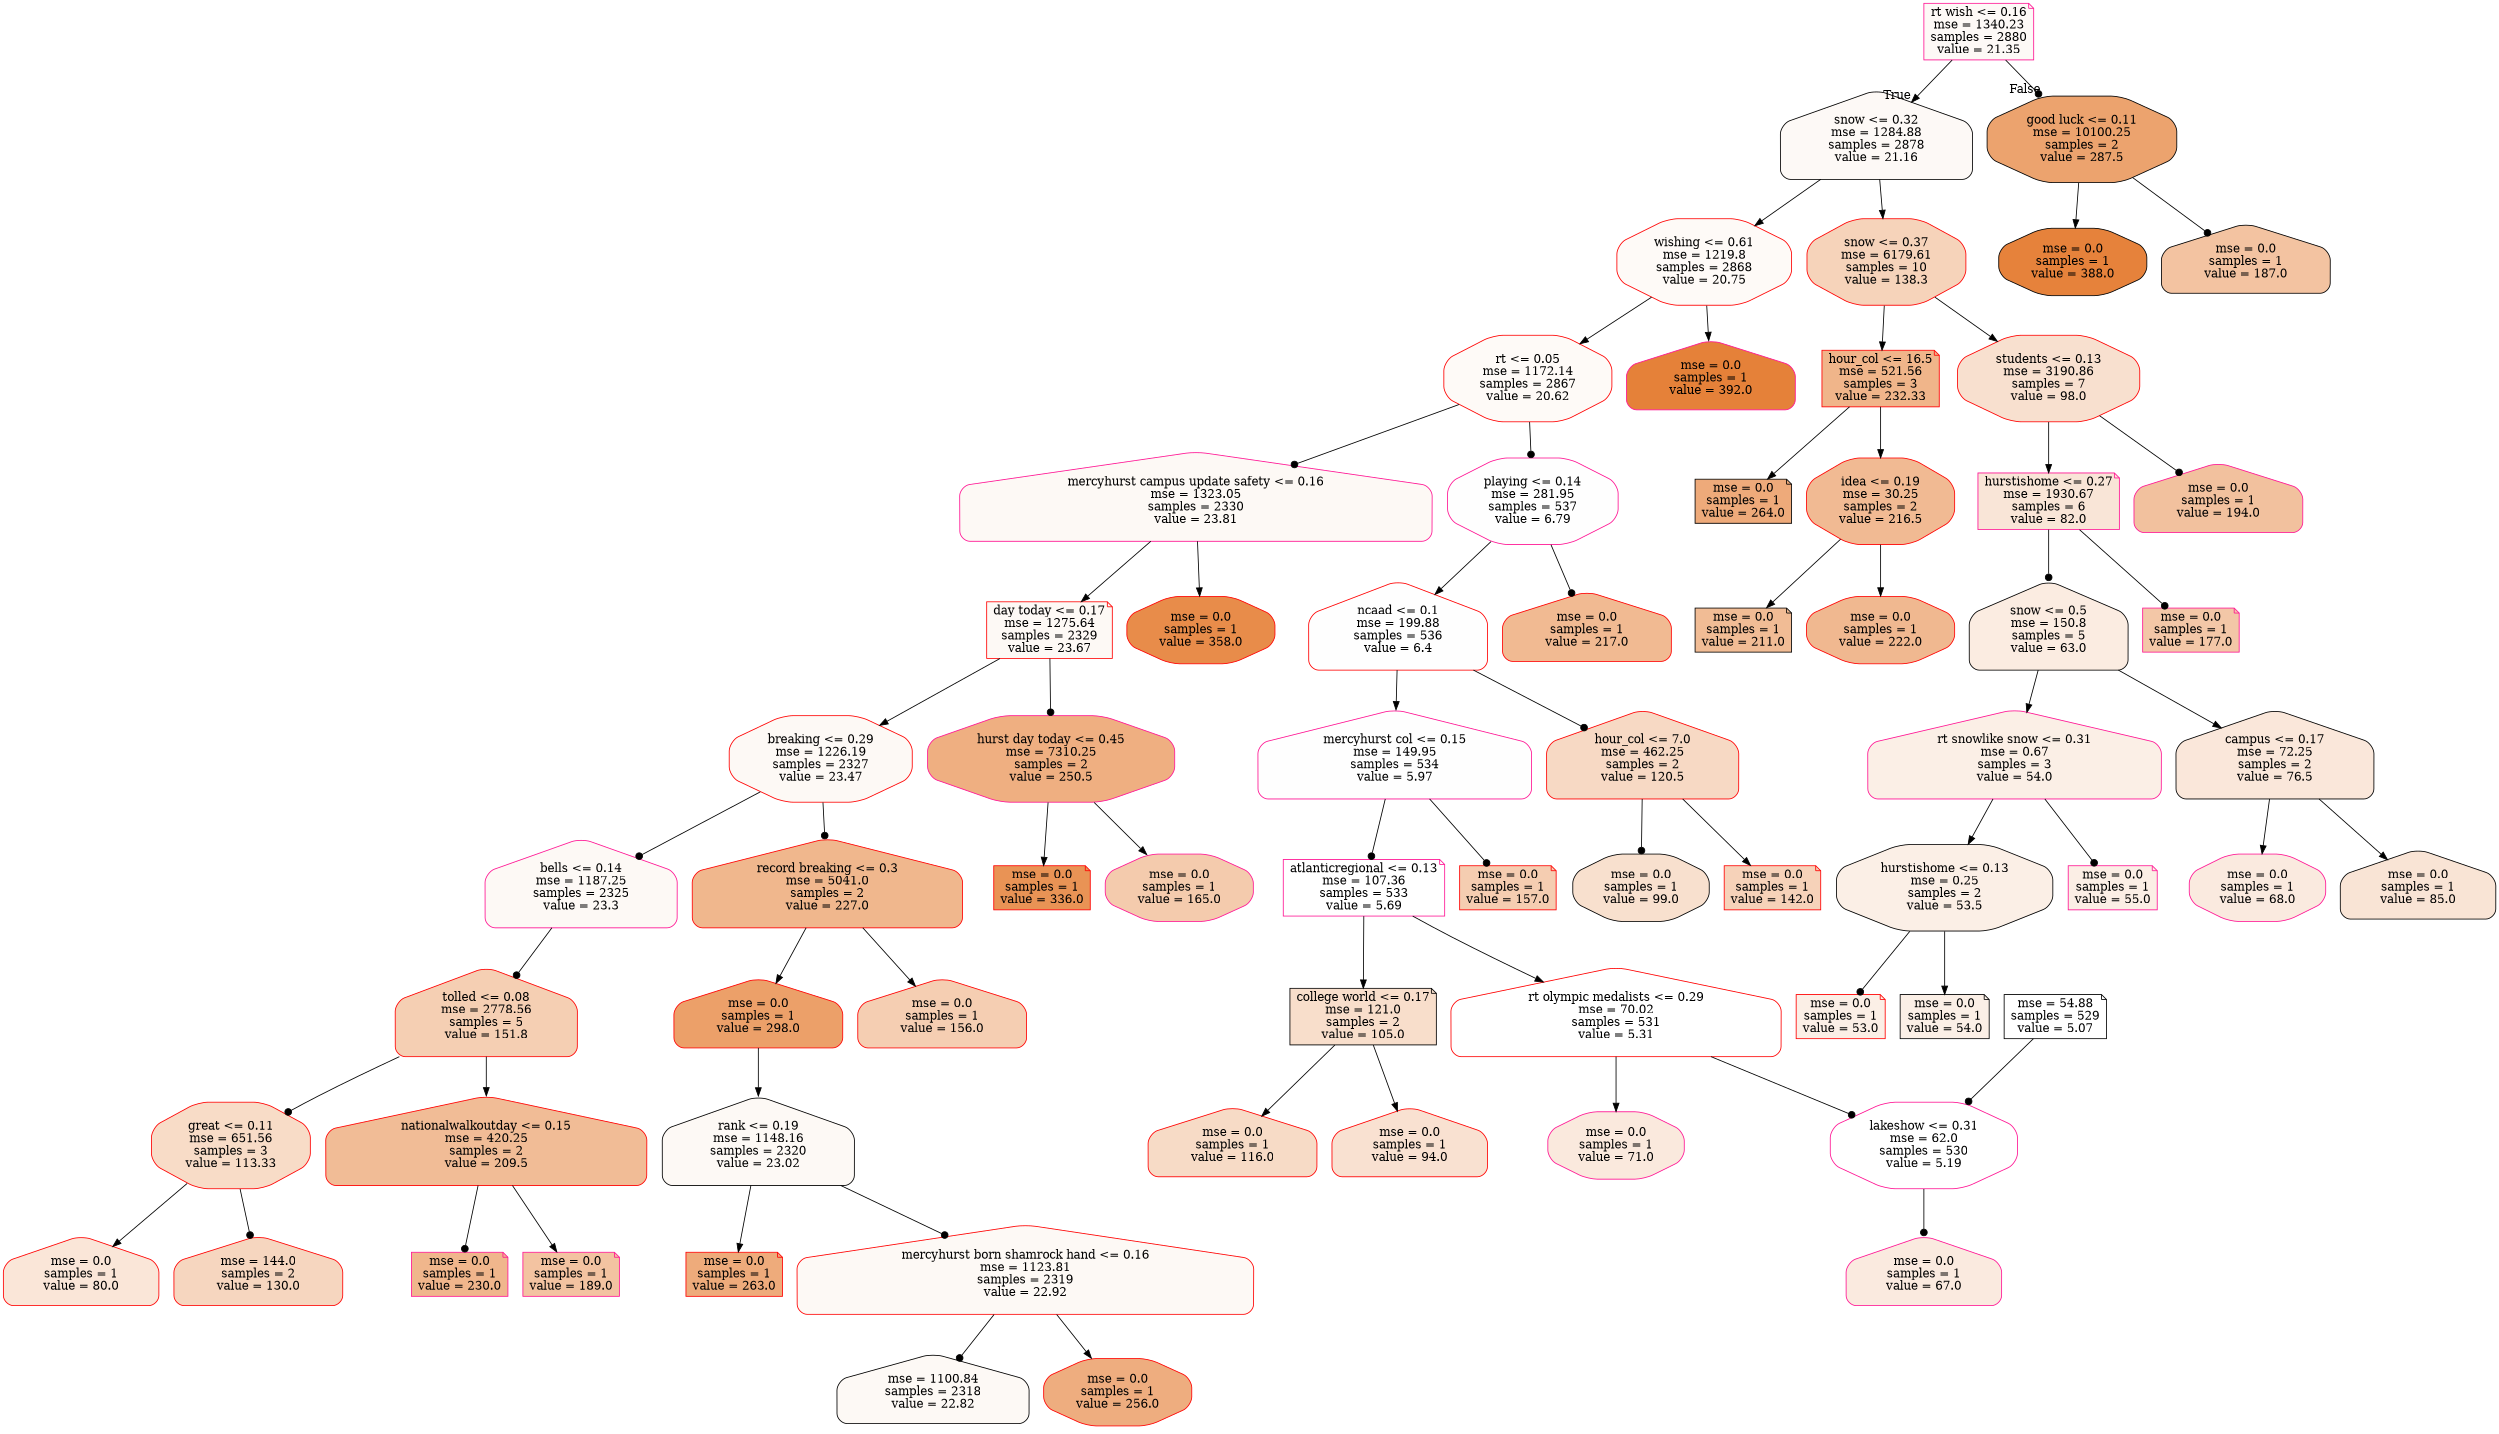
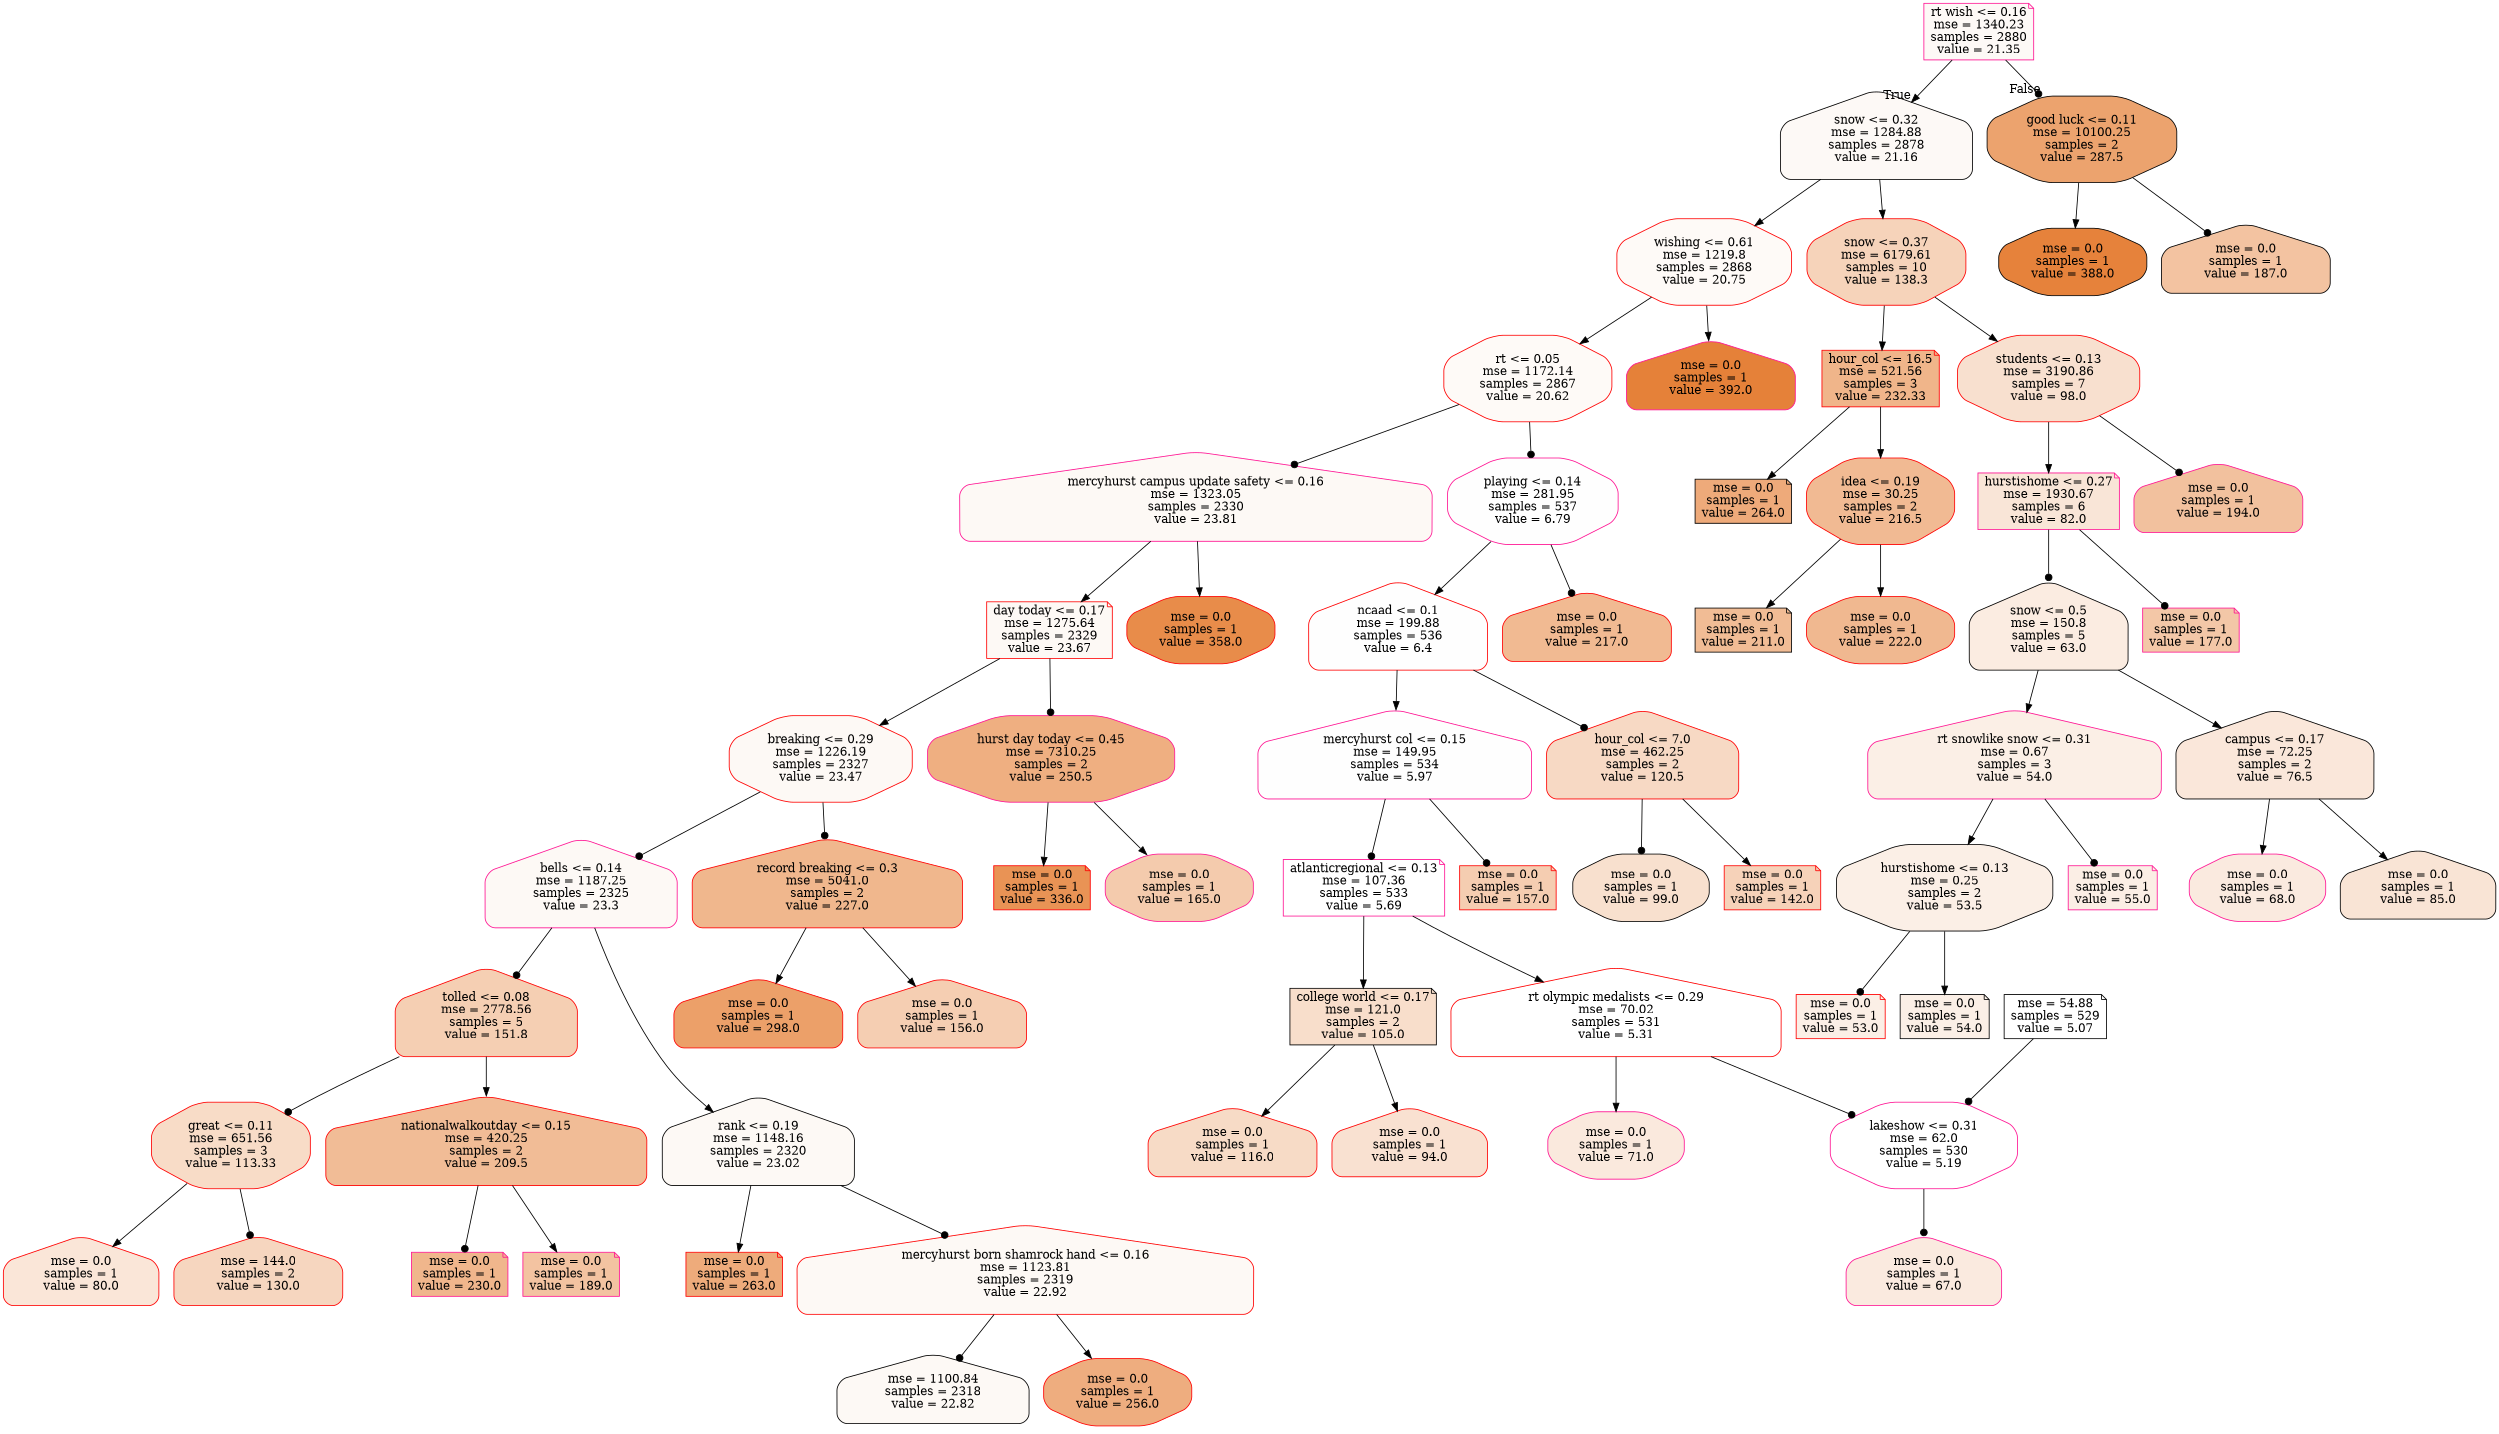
  digraph {
    fontname="DejaVu Serif"
    node [color=red fillcolor="#e581390c" fontname="DejaVu Serif" shape=house style="filled, rounded"]
    edge [arrowhead=normal fontname="DejaVu Serif"]
    n1 [color=deeppink fillcolor="#e581390b" label="rt wish <= 0.16\nmse = 1340.23\nsamples = 2880\nvalue = 21.35" shape=note]
    n2 [color=black fillcolor="#e581390b" label="snow <= 0.32\nmse = 1284.88\nsamples = 2878\nvalue = 21.16"]
    n3 [color=black fillcolor="#e58139ba" label="good luck <= 0.11\nmse = 10100.25\nsamples = 2\nvalue = 287.5" shape=octagon]
    n4 [fillcolor="#e581390a" label="wishing <= 0.61\nmse = 1219.8\nsamples = 2868\nvalue = 20.75" shape=octagon]
    n5 [fillcolor="#e5813958" label="snow <= 0.37\nmse = 6179.61\nsamples = 10\nvalue = 138.3" shape=octagon]
    n6 [color=black fillcolor="#e58139fc" label="mse = 0.0\nsamples = 1\nvalue = 388.0" shape=octagon]
    n7 [color=black fillcolor="#e5813978" label="mse = 0.0\nsamples = 1\nvalue = 187.0"]
    n8 [fillcolor="#e581390a" label="rt <= 0.05\nmse = 1172.14\nsamples = 2867\nvalue = 20.62" shape=octagon]
    n9 [color=deeppink fillcolor="#e58139ff" label="mse = 0.0\nsamples = 1\nvalue = 392.0"]
    n10 [fillcolor="#e5813996" label="hour_col <= 16.5\nmse = 521.56\nsamples = 3\nvalue = 232.33" shape=note]
    n11 [fillcolor="#e581393d" label="students <= 0.13\nmse = 3190.86\nsamples = 7\nvalue = 98.0" shape=octagon]
    n12 [color=deeppink label="mercyhurst campus update safety <= 0.16\nmse = 1323.05\nsamples = 2330\nvalue = 23.81"]
    n13 [color=deeppink fillcolor="#e5813901" label="playing <= 0.14\nmse = 281.95\nsamples = 537\nvalue = 6.79" shape=octagon]
    n14 [label="day today <= 0.17\nmse = 1275.64\nsamples = 2329\nvalue = 23.67" shape=note]
    n15 [fillcolor="#e58139e9" label="mse = 0.0\nsamples = 1\nvalue = 358.0" shape=octagon]
    n16 [fillcolor="#e5813901" label="ncaad <= 0.1\nmse = 199.88\nsamples = 536\nvalue = 6.4"]
    n17 [fillcolor="#e581398c" label="mse = 0.0\nsamples = 1\nvalue = 217.0"]
    n18 [label="breaking <= 0.29\nmse = 1226.19\nsamples = 2327\nvalue = 23.47" shape=octagon]
    n19 [color=deeppink fillcolor="#e58139a2" label="hurst day today <= 0.45\nmse = 7310.25\nsamples = 2\nvalue = 250.5" shape=octagon]
    n20 [color=deeppink label="bells <= 0.14\nmse = 1187.25\nsamples = 2325\nvalue = 23.3"]
    n21 [fillcolor="#e5813992" label="record breaking <= 0.3\nmse = 5041.0\nsamples = 2\nvalue = 227.0"]
    n22 [fillcolor="#e58139da" label="mse = 0.0\nsamples = 1\nvalue = 336.0" shape=note]
    n23 [color=deeppink fillcolor="#e5813969" label="mse = 0.0\nsamples = 1\nvalue = 165.0" shape=octagon]
    n24 [color=black label="rank <= 0.19\nmse = 1148.16\nsamples = 2320\nvalue = 23.02"]
    n25 [fillcolor="#e5813961" label="tolled <= 0.08\nmse = 2778.56\nsamples = 5\nvalue = 151.8"]
    n26 [fillcolor="#e5813963" label="mse = 0.0\nsamples = 1\nvalue = 156.0"]
    n27 [fillcolor="#e58139c1" label="mse = 0.0\nsamples = 1\nvalue = 298.0"]
    n28 [label="mercyhurst born shamrock hand <= 0.16\nmse = 1123.81\nsamples = 2319\nvalue = 22.92"]
    n29 [fillcolor="#e58139aa" label="mse = 0.0\nsamples = 1\nvalue = 263.0" shape=note]
    n30 [fillcolor="#e5813947" label="great <= 0.11\nmse = 651.56\nsamples = 3\nvalue = 113.33" shape=octagon]
    n31 [fillcolor="#e5813987" label="nationalwalkoutday <= 0.15\nmse = 420.25\nsamples = 2\nvalue = 209.5"]
    n32 [color=black label="mse = 1100.84\nsamples = 2318\nvalue = 22.82"]
    n33 [fillcolor="#e58139a5" label="mse = 0.0\nsamples = 1\nvalue = 256.0" shape=octagon]
    n34 [fillcolor="#e5813952" label="mse = 144.0\nsamples = 2\nvalue = 130.0"]
    n35 [fillcolor="#e5813931" label="mse = 0.0\nsamples = 1\nvalue = 80.0"]
    n36 [color=deeppink fillcolor="#e5813979" label="mse = 0.0\nsamples = 1\nvalue = 189.0" shape=note]
    n37 [color=deeppink fillcolor="#e5813994" label="mse = 0.0\nsamples = 1\nvalue = 230.0" shape=note]
    n38 [color=deeppink fillcolor="#e5813901" label="mercyhurst col <= 0.15\nmse = 149.95\nsamples = 534\nvalue = 5.97"]
    n39 [fillcolor="#e581394c" label="hour_col <= 7.0\nmse = 462.25\nsamples = 2\nvalue = 120.5"]
    n40 [color=deeppink fillcolor="#e5813900" label="atlanticregional <= 0.13\nmse = 107.36\nsamples = 533\nvalue = 5.69" shape=note]
    n41 [fillcolor="#e5813964" label="mse = 0.0\nsamples = 1\nvalue = 157.0" shape=note]
    n42 [color=black fillcolor="#e581393e" label="mse = 0.0\nsamples = 1\nvalue = 99.0" shape=octagon]
    n43 [fillcolor="#e581395a" label="mse = 0.0\nsamples = 1\nvalue = 142.0" shape=note]
    n44 [fillcolor="#e5813900" label="rt olympic medalists <= 0.29\nmse = 70.02\nsamples = 531\nvalue = 5.31"]
    n45 [color=black fillcolor="#e5813942" label="college world <= 0.17\nmse = 121.0\nsamples = 2\nvalue = 105.0" shape=note]
    n46 [color=deeppink fillcolor="#e5813900" label="lakeshow <= 0.31\nmse = 62.0\nsamples = 530\nvalue = 5.19" shape=octagon]
    n47 [color=deeppink fillcolor="#e581392b" label="mse = 0.0\nsamples = 1\nvalue = 71.0" shape=octagon]
    n48 [fillcolor="#e581393b" label="mse = 0.0\nsamples = 1\nvalue = 94.0"]
    n49 [fillcolor="#e5813949" label="mse = 0.0\nsamples = 1\nvalue = 116.0"]
    n50 [color=deeppink fillcolor="#e5813929" label="mse = 0.0\nsamples = 1\nvalue = 67.0"]
    n51 [color=black fillcolor="#e5813900" label="mse = 54.88\nsamples = 529\nvalue = 5.07" shape=note]
    n52 [color=black fillcolor="#e58139ab" label="mse = 0.0\nsamples = 1\nvalue = 264.0" shape=note]
    n53 [fillcolor="#e581398b" label="idea <= 0.19\nmse = 30.25\nsamples = 2\nvalue = 216.5" shape=octagon]
    n54 [color=deeppink fillcolor="#e5813933" label="hurstishome <= 0.27\nmse = 1930.67\nsamples = 6\nvalue = 82.0" shape=note]
    n55 [color=deeppink fillcolor="#e581397d" label="mse = 0.0\nsamples = 1\nvalue = 194.0"]
    n56 [color=black fillcolor="#e5813988" label="mse = 0.0\nsamples = 1\nvalue = 211.0" shape=note]
    n57 [fillcolor="#e581398f" label="mse = 0.0\nsamples = 1\nvalue = 222.0" shape=octagon]
    n58 [color=black fillcolor="#e5813926" label="snow <= 0.5\nmse = 150.8\nsamples = 5\nvalue = 63.0"]
    n59 [color=deeppink fillcolor="#e5813971" label="mse = 0.0\nsamples = 1\nvalue = 177.0" shape=note]
    n60 [color=deeppink fillcolor="#e5813920" label="rt snowlike snow <= 0.31\nmse = 0.67\nsamples = 3\nvalue = 54.0"]
    n61 [color=black fillcolor="#e581392f" label="campus <= 0.17\nmse = 72.25\nsamples = 2\nvalue = 76.5"]
    n62 [color=black fillcolor="#e5813920" label="hurstishome <= 0.13\nmse = 0.25\nsamples = 2\nvalue = 53.5" shape=octagon]
    n63 [color=deeppink fillcolor="#e5813921" label="mse = 0.0\nsamples = 1\nvalue = 55.0" shape=note]
    n64 [color=deeppink fillcolor="#e5813929" label="mse = 0.0\nsamples = 1\nvalue = 68.0" shape=octagon]
    n65 [color=black fillcolor="#e5813935" label="mse = 0.0\nsamples = 1\nvalue = 85.0"]
    n66 [color=black fillcolor="#e5813920" label="mse = 0.0\nsamples = 1\nvalue = 54.0" shape=note]
    n67 [fillcolor="#e5813920" label="mse = 0.0\nsamples = 1\nvalue = 53.0" shape=note]
    n1 -> n2 [headlabel=True labelangle=45 labeldistance=2.5]
    n1 -> n3 [arrowhead=dot headlabel=False labelangle=-45 labeldistance=2.5]
    n2 -> n4
    n2 -> n5
    n3 -> n6
    n3 -> n7 [arrowhead=dot]
    n4 -> n8
    n4 -> n9
    n5 -> n10
    n5 -> n11
    n8 -> n12 [arrowhead=dot]
    n8 -> n13 [arrowhead=dot]
    n10 -> n52
    n10 -> n53
    n11 -> n54
    n11 -> n55 [arrowhead=dot]
    n12 -> n14
    n12 -> n15
    n13 -> n16
    n13 -> n17 [arrowhead=dot]
    n14 -> n18
    n14 -> n19 [arrowhead=dot]
    n16 -> n38
    n16 -> n39 [arrowhead=dot]
    n18 -> n20 [arrowhead=dot]
    n18 -> n21 [arrowhead=dot]
    n19 -> n22
    n19 -> n23
-   n27 -> n24
+   n20 -> n24
    n20 -> n25 [arrowhead=dot]
    n21 -> n26
    n21 -> n27
    n24 -> n28 [arrowhead=dot]
    n24 -> n29
    n25 -> n30 [arrowhead=dot]
    n25 -> n31
    n28 -> n32 [arrowhead=dot]
    n28 -> n33
    n30 -> n34 [arrowhead=dot]
    n30 -> n35
    n31 -> n36
    n31 -> n37 [arrowhead=dot]
    n38 -> n40 [arrowhead=dot]
    n38 -> n41 [arrowhead=dot]
    n39 -> n42 [arrowhead=dot]
    n39 -> n43
    n40 -> n44
    n40 -> n45
    n44 -> n46 [arrowhead=dot]
    n44 -> n47
    n45 -> n48
    n45 -> n49
    n46 -> n50 [arrowhead=dot]
    n51 -> n46 [arrowhead=dot]
    n53 -> n56
    n53 -> n57
    n54 -> n58 [arrowhead=dot]
    n54 -> n59 [arrowhead=dot]
    n58 -> n60
    n58 -> n61
    n60 -> n62
    n60 -> n63 [arrowhead=dot]
    n61 -> n64
    n61 -> n65
    n62 -> n66
    n62 -> n67 [arrowhead=dot]
  }
